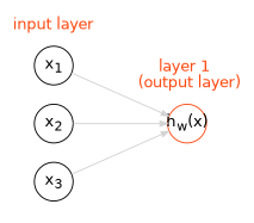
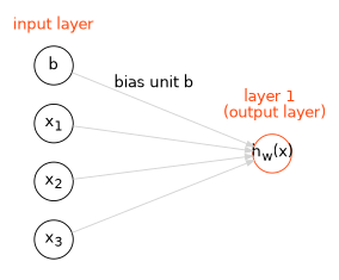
  digraph {
    fontname=helvetica
    rankdir=LR
    splines=line
    node [color=black fixedsize=true fontname=helvetica shape=circle style=solid]
    edge [arrowsize=.7 color=lightgrey fontname=helvetica]
    n1 [color="#FF4A11" label=<h<SUB>w</SUB>(x)>]
+   n2 [label=<b>]
    n3 [label=<x<SUB>1</SUB>>]
    n4 [label=<x<SUB>2</SUB>>]
    n5 [label=<x<SUB>3</SUB>>]
    subgraph cluster_1 {
      color=white
      label=<<font color="#FF4A11">layer 1 <BR /> (output layer)</font>>
      n1
    }
    subgraph cluster_2 {
      color=white
      label=<<font color="#FF4A11">input layer</font>>
+     n2
      n3
      n4
      n5
    }
+   n2 -> n1 [label=<bias unit b >]
    n3 -> n1
    n4 -> n1
    n5 -> n1
  }
